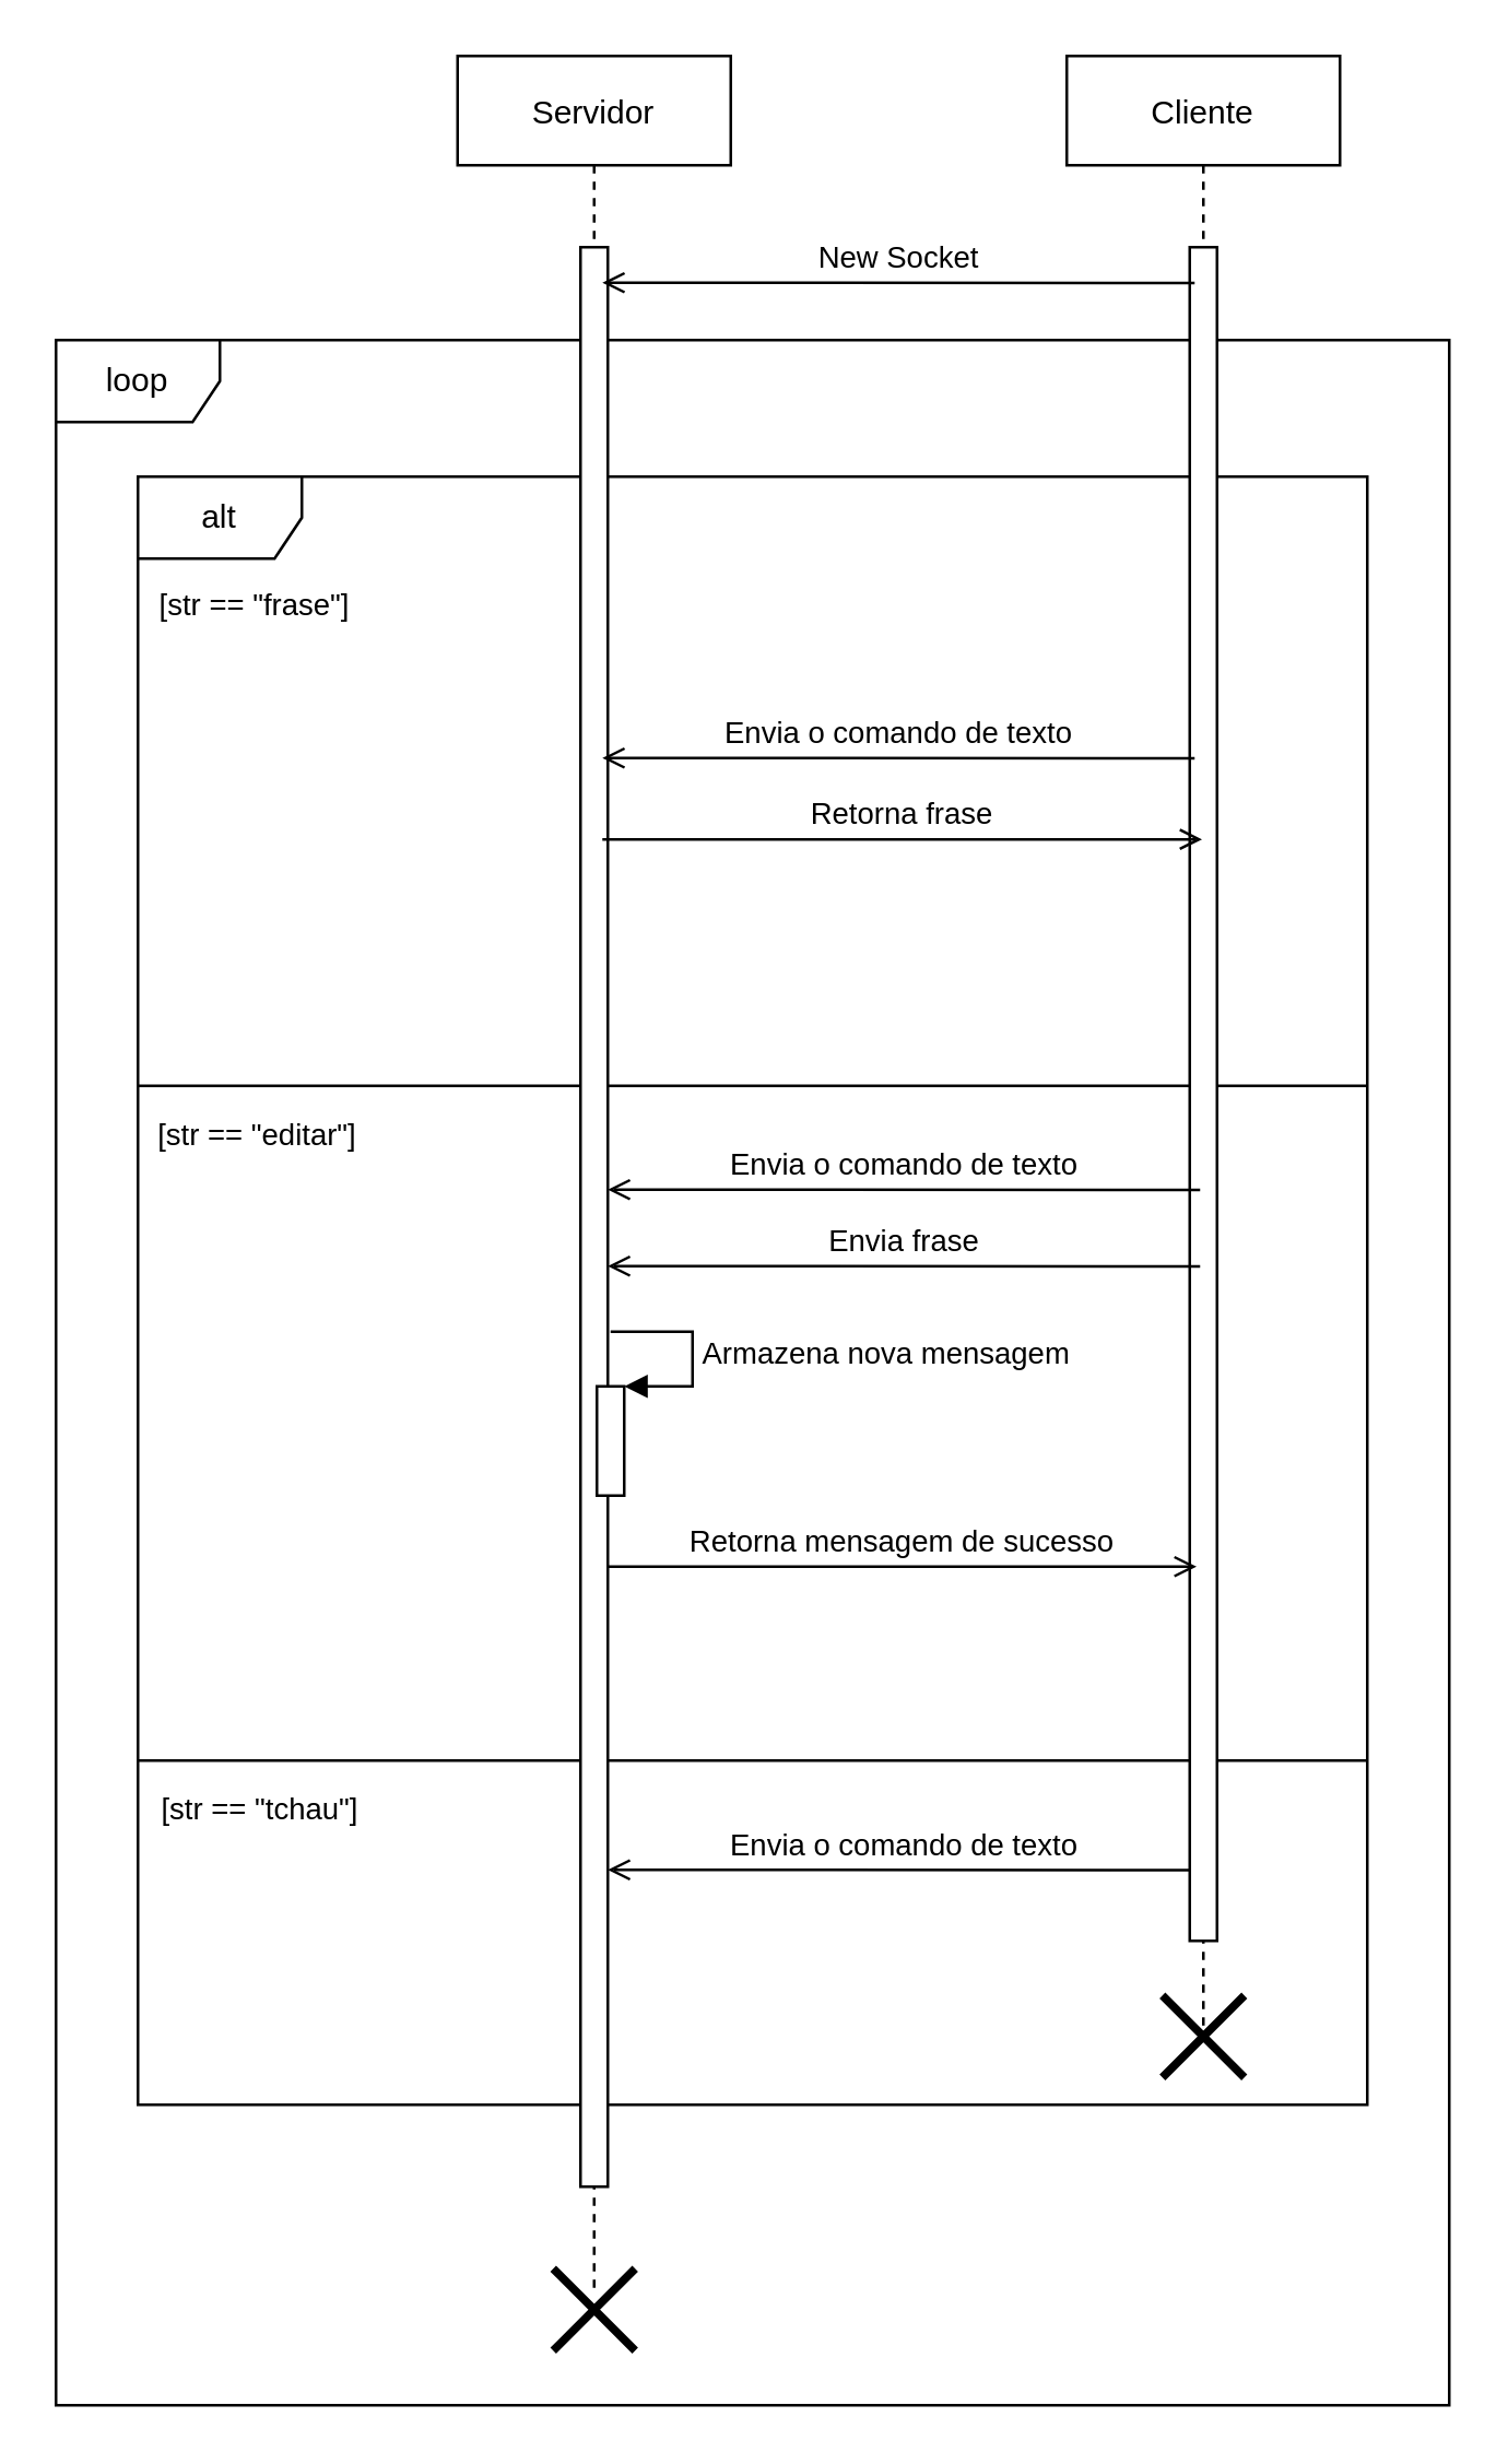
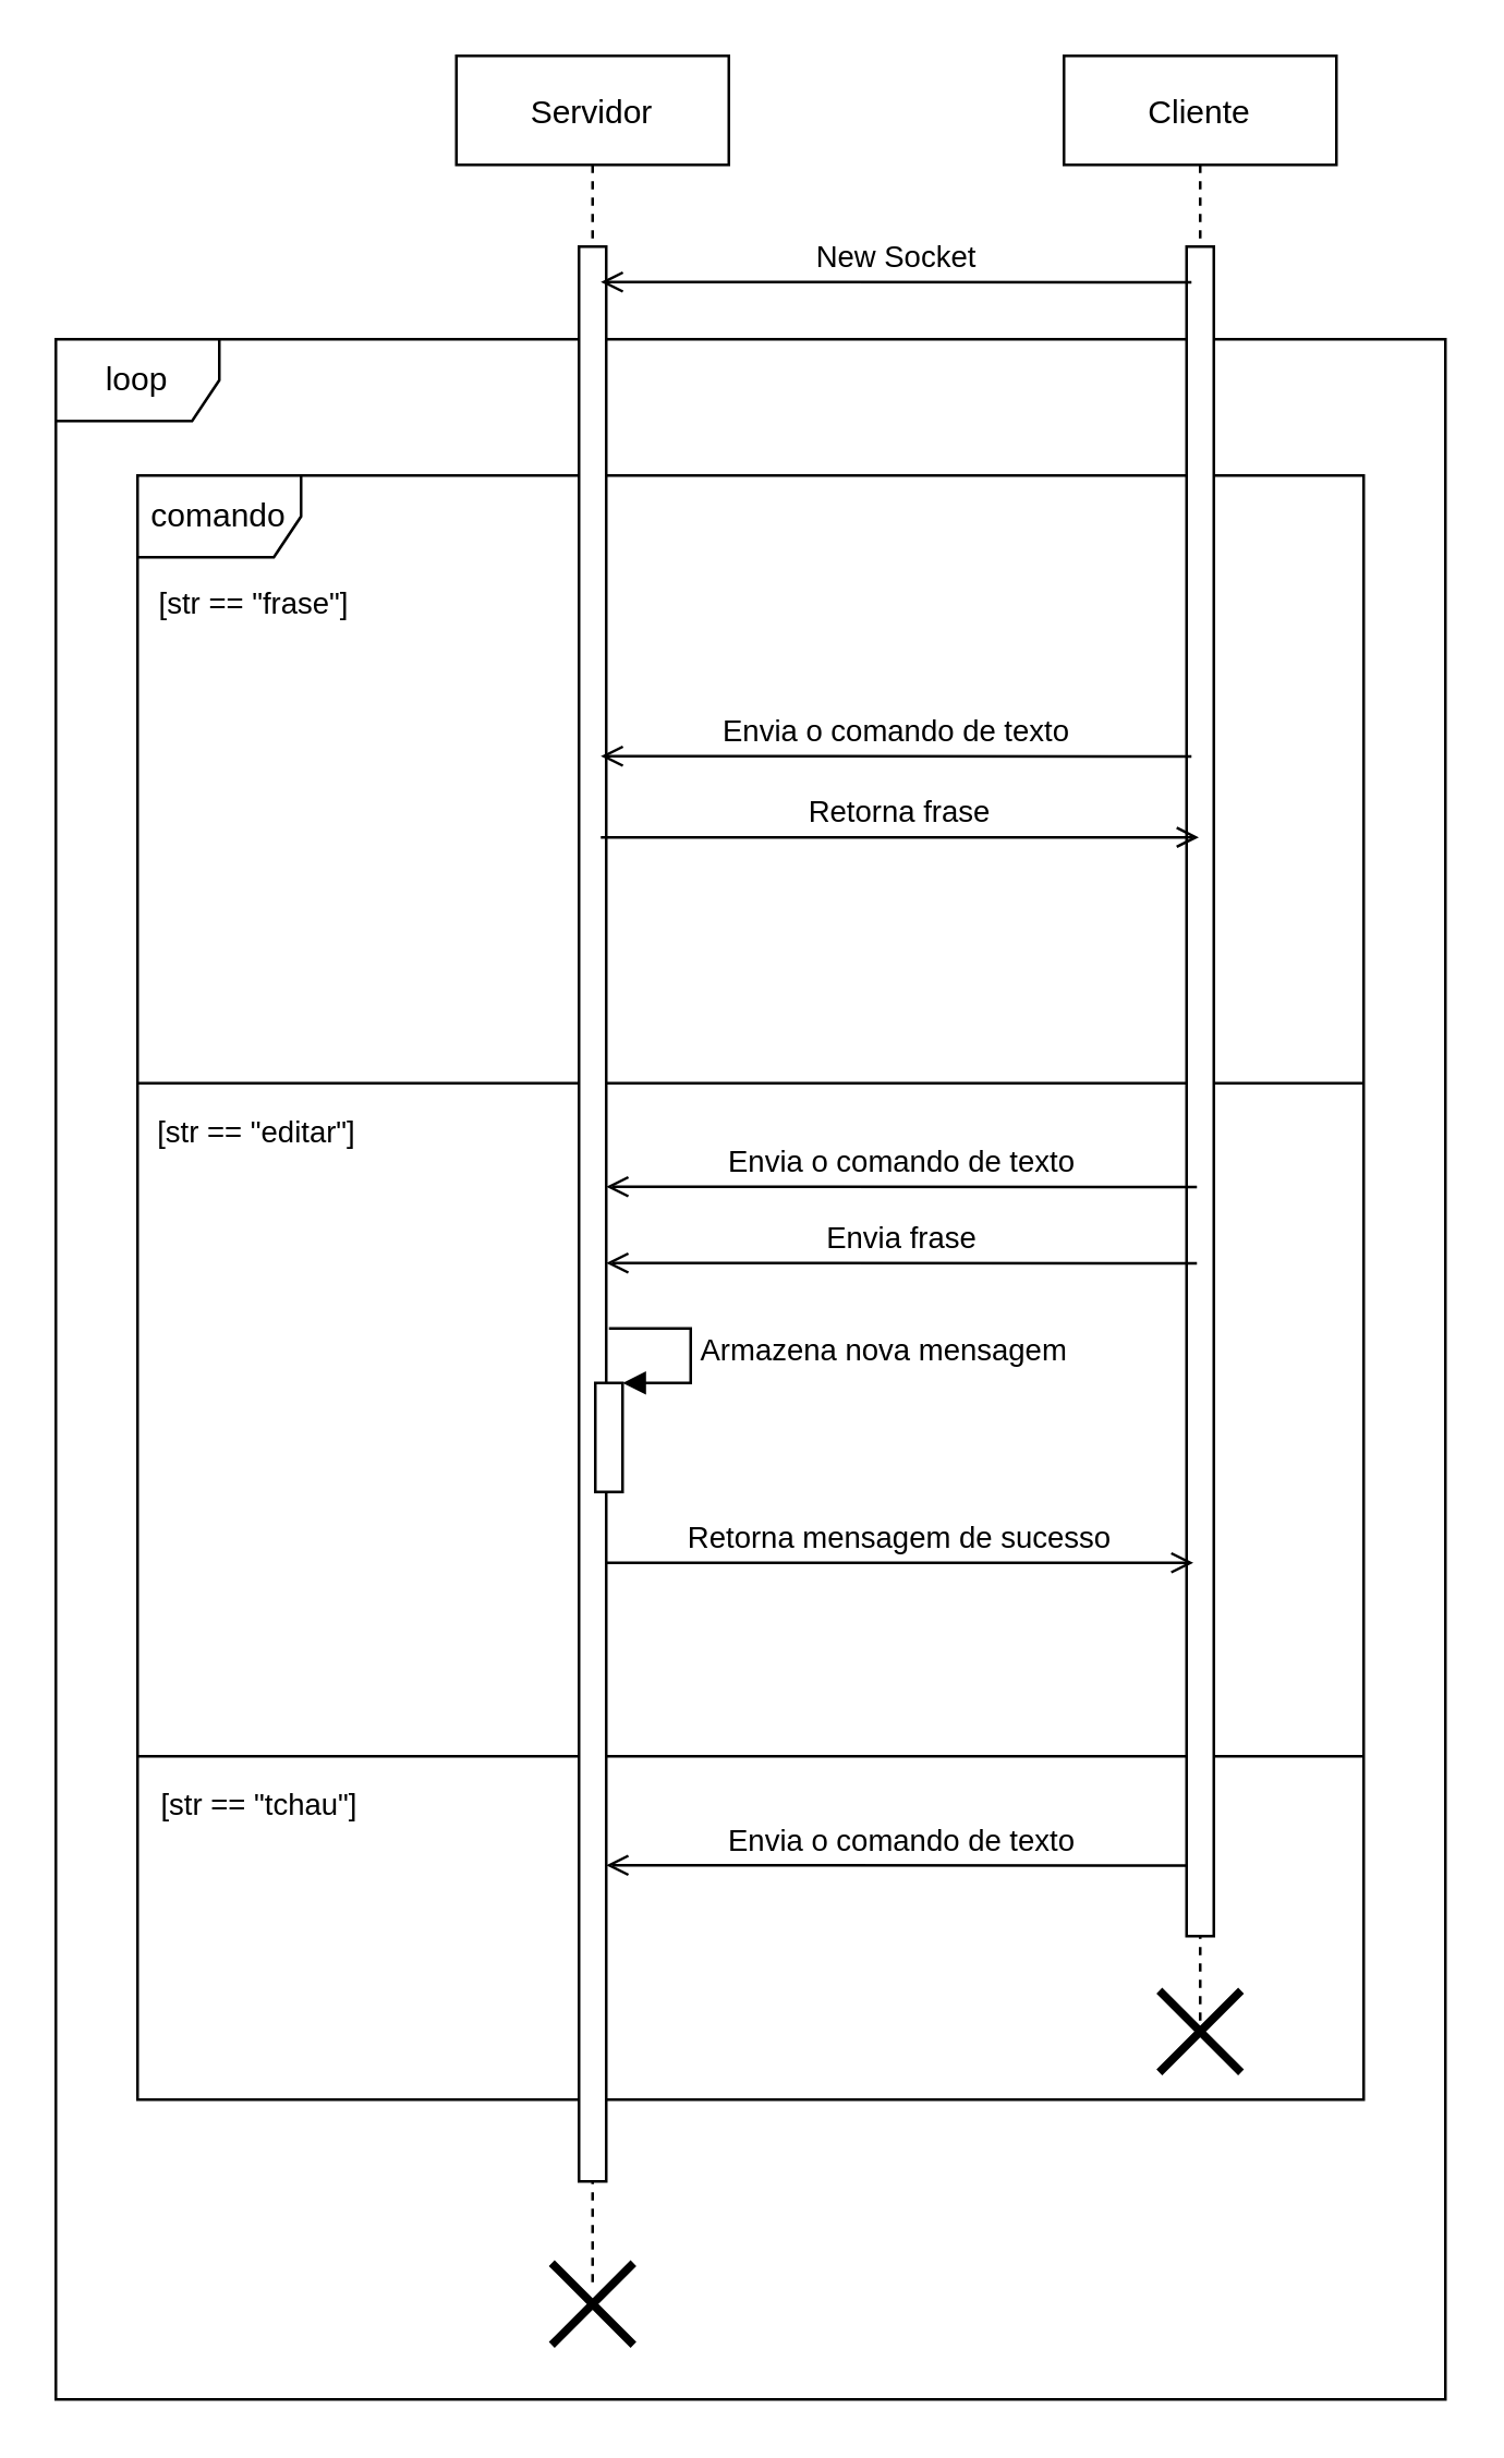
  <mxCell id="0" />
  <mxCell id="1" value="loop" style="locked=1;" parent="0" />
  <mxCell id="2" value="loop" style="shape=umlFrame;whiteSpace=wrap;html=1;" parent="1" vertex="1"><mxGeometry x="20" y="124" width="510" height="756" as="geometry" /></mxCell>
  <mxCell id="3" value="alternativa" style="locked=1;" parent="0" />
- <mxCell id="4" value="alt" style="shape=umlFrame;whiteSpace=wrap;html=1;" parent="3" vertex="1"><mxGeometry x="50" y="174" width="450" height="596" as="geometry" /></mxCell>
+ <mxCell id="4" value="comando" style="shape=umlFrame;whiteSpace=wrap;html=1;" parent="3" vertex="1"><mxGeometry x="50" y="174" width="450" height="596" as="geometry" /></mxCell>
  <mxCell id="5" value="" style="line;strokeWidth=1;fillColor=none;align=left;verticalAlign=middle;spacingTop=-1;spacingLeft=3;spacingRight=3;rotatable=0;labelPosition=right;points=[];portConstraint=eastwest;strokeColor=inherit;" parent="3" vertex="1"><mxGeometry x="50" y="517" width="450" height="254" as="geometry" /></mxCell>
  <mxCell id="6" value="&lt;font style=&quot;font-size: 11px;&quot;&gt;[str == &quot;frase&quot;]&lt;/font&gt;" style="text;html=1;strokeColor=none;fillColor=none;align=center;verticalAlign=middle;whiteSpace=wrap;rounded=0;" parent="3" vertex="1"><mxGeometry x="28" y="206" width="130" height="30" as="geometry" /></mxCell>
  <mxCell id="7" value="&lt;font style=&quot;font-size: 11px;&quot;&gt;[str == &quot;tchau&quot;]&lt;/font&gt;" style="text;html=1;strokeColor=none;fillColor=none;align=center;verticalAlign=middle;whiteSpace=wrap;rounded=0;" parent="3" vertex="1"><mxGeometry x="30" y="647" width="130" height="30" as="geometry" /></mxCell>
  <mxCell id="8" value="" style="line;strokeWidth=1;fillColor=none;align=left;verticalAlign=middle;spacingTop=-1;spacingLeft=3;spacingRight=3;rotatable=0;labelPosition=right;points=[];portConstraint=eastwest;strokeColor=inherit;" vertex="1" parent="3"><mxGeometry x="50" y="270" width="450" height="254" as="geometry" /></mxCell>
  <mxCell id="9" value="&lt;span style=&quot;font-size: 11px;&quot;&gt;[str == &quot;editar&quot;]&lt;/span&gt;" style="text;html=1;strokeColor=none;fillColor=none;align=center;verticalAlign=middle;whiteSpace=wrap;rounded=0;" vertex="1" parent="3"><mxGeometry x="29" y="400" width="130" height="30" as="geometry" /></mxCell>
  <mxCell id="10" style="locked=1;" parent="0" />
  <mxCell id="11" value="Servidor" style="shape=umlLifeline;perimeter=lifelinePerimeter;container=1;collapsible=0;recursiveResize=0;rounded=0;shadow=0;strokeWidth=1;" parent="10" vertex="1"><mxGeometry x="167" y="20" width="100" height="820" as="geometry" /></mxCell>
  <mxCell id="12" value="" style="points=[];perimeter=orthogonalPerimeter;rounded=0;shadow=0;strokeWidth=1;" parent="11" vertex="1"><mxGeometry x="45" y="70" width="10" height="710" as="geometry" /></mxCell>
  <mxCell id="13" value="Envia o comando de texto" style="verticalAlign=bottom;endArrow=open;shadow=0;strokeWidth=1;endFill=0;exitX=0.18;exitY=0.037;exitDx=0;exitDy=0;exitPerimeter=0;" edge="1" parent="11"><mxGeometry relative="1" as="geometry"><mxPoint x="271.8" y="664.114" as="sourcePoint" /><mxPoint x="55" y="664" as="targetPoint" /></mxGeometry></mxCell>
  <mxCell id="14" value="Cliente" style="shape=umlLifeline;perimeter=lifelinePerimeter;container=1;collapsible=0;recursiveResize=0;rounded=0;shadow=0;strokeWidth=1;" parent="10" vertex="1"><mxGeometry x="390" y="20" width="100" height="730" as="geometry" /></mxCell>
  <mxCell id="15" value="" style="points=[];perimeter=orthogonalPerimeter;rounded=0;shadow=0;strokeWidth=1;" parent="14" vertex="1"><mxGeometry x="45" y="70" width="10" height="620" as="geometry" /></mxCell>
  <mxCell id="16" value="" style="shape=umlDestroy;whiteSpace=wrap;html=1;strokeWidth=3;" vertex="1" parent="14"><mxGeometry x="35" y="710" width="30" height="30" as="geometry" /></mxCell>
  <mxCell id="17" value="New Socket" style="verticalAlign=bottom;endArrow=open;shadow=0;strokeWidth=1;endFill=0;exitX=0.18;exitY=0.037;exitDx=0;exitDy=0;exitPerimeter=0;" parent="10" edge="1"><mxGeometry relative="1" as="geometry"><mxPoint x="436.8" y="103.114" as="sourcePoint" /><mxPoint x="220" y="103" as="targetPoint" /></mxGeometry></mxCell>
  <mxCell id="18" value="Retorna frase" style="verticalAlign=bottom;endArrow=open;shadow=0;strokeWidth=1;endFill=0;exitX=0.8;exitY=0.105;exitDx=0;exitDy=0;exitPerimeter=0;" parent="10" edge="1"><mxGeometry relative="1" as="geometry"><mxPoint x="220" y="306.75" as="sourcePoint" /><mxPoint x="439.5" y="306.75" as="targetPoint" /></mxGeometry></mxCell>
  <mxCell id="19" value="Envia o comando de texto" style="verticalAlign=bottom;endArrow=open;shadow=0;strokeWidth=1;endFill=0;exitX=0.18;exitY=0.037;exitDx=0;exitDy=0;exitPerimeter=0;" parent="10" edge="1"><mxGeometry relative="1" as="geometry"><mxPoint x="436.8" y="277.114" as="sourcePoint" /><mxPoint x="220" y="277" as="targetPoint" /></mxGeometry></mxCell>
  <mxCell id="20" value="Retorna mensagem de sucesso" style="verticalAlign=bottom;endArrow=open;shadow=0;strokeWidth=1;endFill=0;exitX=1.062;exitY=0.575;exitDx=0;exitDy=0;exitPerimeter=0;" parent="10" edge="1"><mxGeometry relative="1" as="geometry"><mxPoint x="222" y="573" as="sourcePoint" /><mxPoint x="437.5" y="573" as="targetPoint" /></mxGeometry></mxCell>
  <mxCell id="21" value="" style="shape=umlDestroy;whiteSpace=wrap;html=1;strokeWidth=3;" parent="10" vertex="1"><mxGeometry x="202" y="830" width="30" height="30" as="geometry" /></mxCell>
  <mxCell id="22" value="" style="html=1;points=[];perimeter=orthogonalPerimeter;" vertex="1" parent="10"><mxGeometry x="218" y="507" width="10" height="40" as="geometry" /></mxCell>
  <mxCell id="23" value="Armazena nova mensagem" style="edgeStyle=orthogonalEdgeStyle;html=1;align=left;spacingLeft=2;endArrow=block;rounded=0;entryX=1;entryY=0;" edge="1" target="22" parent="10"><mxGeometry relative="1" as="geometry"><mxPoint x="223" y="487" as="sourcePoint" /><Array as="points"><mxPoint x="253" y="487" /></Array></mxGeometry></mxCell>
  <mxCell id="24" value="Envia o comando de texto" style="verticalAlign=bottom;endArrow=open;shadow=0;strokeWidth=1;endFill=0;exitX=0.18;exitY=0.037;exitDx=0;exitDy=0;exitPerimeter=0;" edge="1" parent="10"><mxGeometry relative="1" as="geometry"><mxPoint x="438.8" y="435.114" as="sourcePoint" /><mxPoint x="222" y="435" as="targetPoint" /></mxGeometry></mxCell>
  <mxCell id="25" value="Envia frase" style="verticalAlign=bottom;endArrow=open;shadow=0;strokeWidth=1;endFill=0;exitX=0.18;exitY=0.037;exitDx=0;exitDy=0;exitPerimeter=0;" edge="1" parent="10"><mxGeometry relative="1" as="geometry"><mxPoint x="438.8" y="463.114" as="sourcePoint" /><mxPoint x="222" y="463" as="targetPoint" /></mxGeometry></mxCell>
